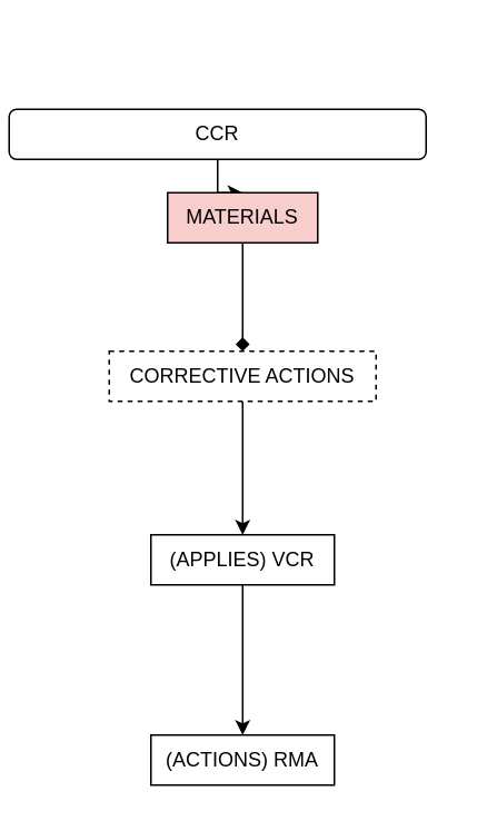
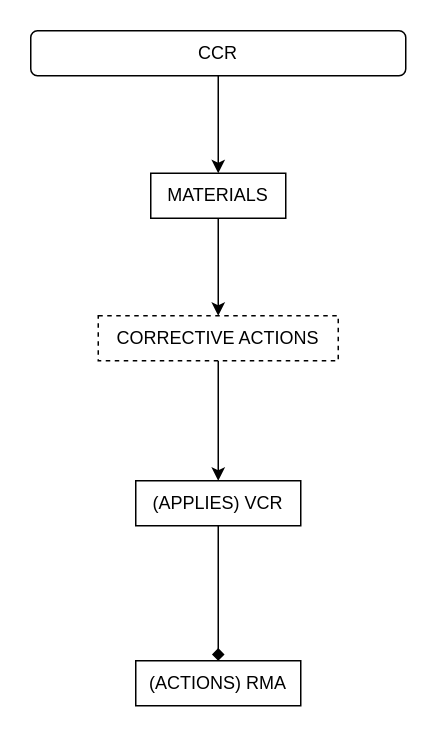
  <mxCell id="0" />
  <mxCell id="1" parent="0" />
  <mxCell id="2" value="" style="edgeStyle=orthogonalEdgeStyle;rounded=0;orthogonalLoop=1;jettySize=auto;html=1;" edge="1" parent="1" source="3" target="5"><mxGeometry relative="1" as="geometry" /></mxCell>
- <mxCell id="3" value="CCR" style="rounded=1;whiteSpace=wrap;html=1;" vertex="1" parent="1"><mxGeometry x="5" y="65" width="250" height="30" as="geometry" /></mxCell>
- <mxCell id="4" value="" style="edgeStyle=orthogonalEdgeStyle;rounded=0;orthogonalLoop=1;jettySize=auto;html=1;endArrow=diamond;" edge="1" parent="1" source="5" target="9"><mxGeometry relative="1" as="geometry" /></mxCell>
- <mxCell id="5" value="MATERIALS" style="whiteSpace=wrap;html=1;fillColor=#f8cecc;" vertex="1" parent="1"><mxGeometry x="100" y="115" width="90" height="30" as="geometry" /></mxCell>
- <mxCell id="6" value="" style="edgeStyle=orthogonalEdgeStyle;rounded=0;orthogonalLoop=1;jettySize=auto;html=1;" edge="1" parent="1" source="7" target="10"><mxGeometry relative="1" as="geometry" /></mxCell>
+ <mxCell id="3" value="CCR" style="rounded=1;whiteSpace=wrap;html=1;" vertex="1" parent="1"><mxGeometry x="20" y="20" width="250" height="30" as="geometry" /></mxCell>
+ <mxCell id="4" value="" style="edgeStyle=orthogonalEdgeStyle;rounded=0;orthogonalLoop=1;jettySize=auto;html=1;" edge="1" parent="1" source="5" target="9"><mxGeometry relative="1" as="geometry" /></mxCell>
+ <mxCell id="5" value="MATERIALS" style="whiteSpace=wrap;html=1;" vertex="1" parent="1"><mxGeometry x="100" y="115" width="90" height="30" as="geometry" /></mxCell>
+ <mxCell id="6" value="" style="edgeStyle=orthogonalEdgeStyle;rounded=0;orthogonalLoop=1;jettySize=auto;html=1;endArrow=diamond;" edge="1" parent="1" source="7" target="10"><mxGeometry relative="1" as="geometry" /></mxCell>
  <mxCell id="7" value="(APPLIES) VCR" style="whiteSpace=wrap;html=1;" vertex="1" parent="1"><mxGeometry x="90" y="320" width="110" height="30" as="geometry" /></mxCell>
  <mxCell id="8" value="" style="edgeStyle=orthogonalEdgeStyle;rounded=0;orthogonalLoop=1;jettySize=auto;html=1;" edge="1" parent="1" source="9" target="7"><mxGeometry relative="1" as="geometry" /></mxCell>
  <mxCell id="9" value="CORRECTIVE ACTIONS" style="whiteSpace=wrap;html=1;dashed=1;" vertex="1" parent="1"><mxGeometry x="65" y="210" width="160" height="30" as="geometry" /></mxCell>
  <mxCell id="10" value="(ACTIONS) RMA" style="whiteSpace=wrap;html=1;" vertex="1" parent="1"><mxGeometry x="90" y="440" width="110" height="30" as="geometry" /></mxCell>
